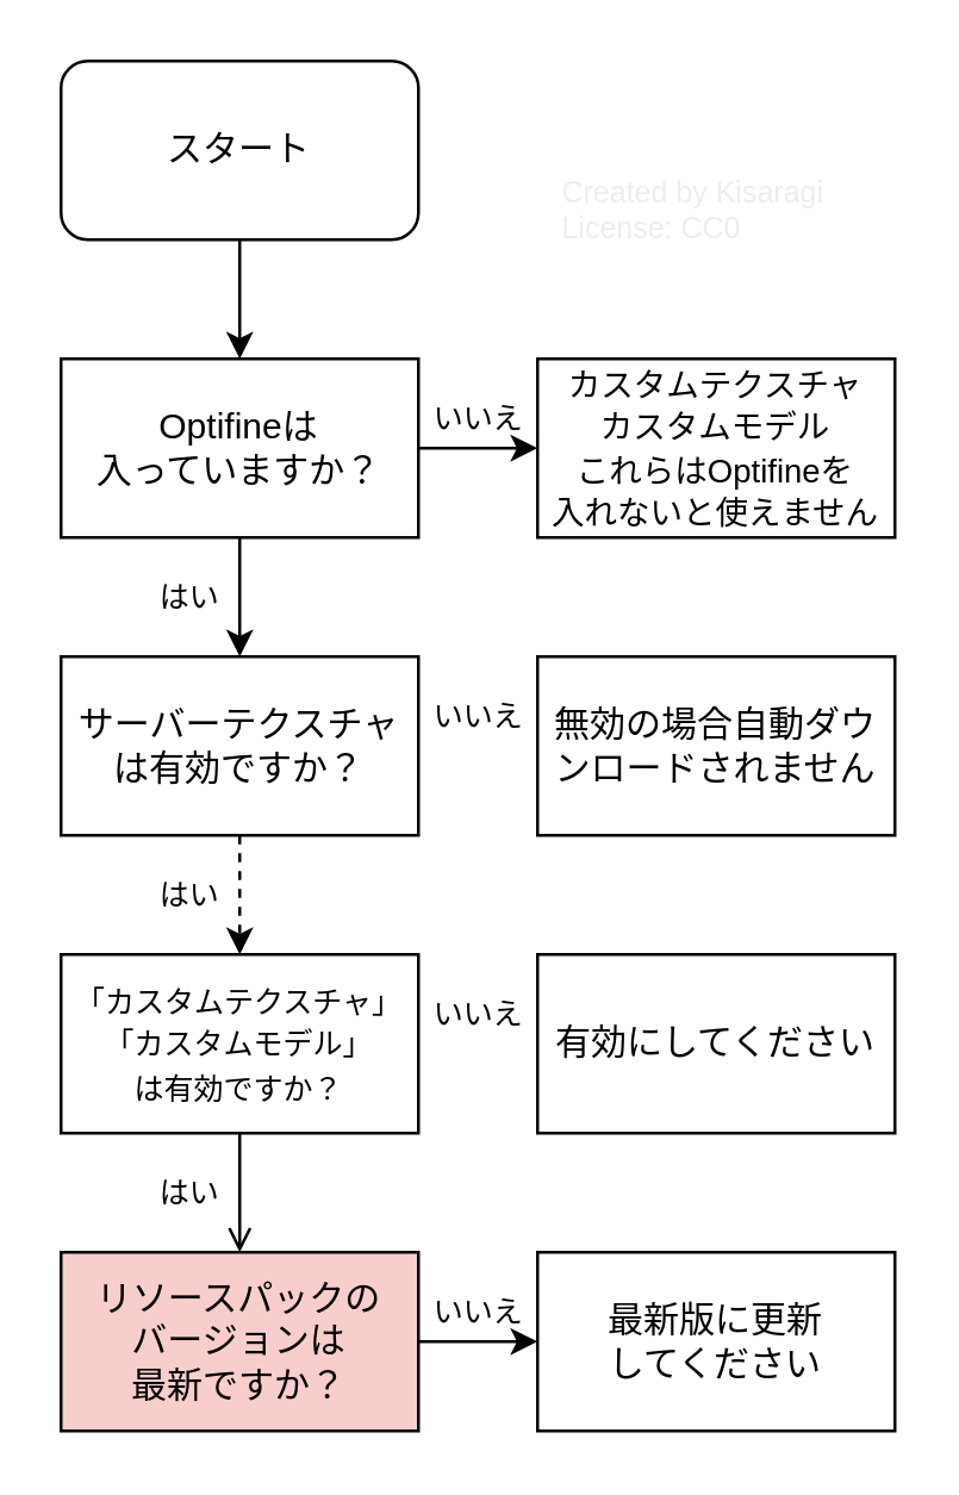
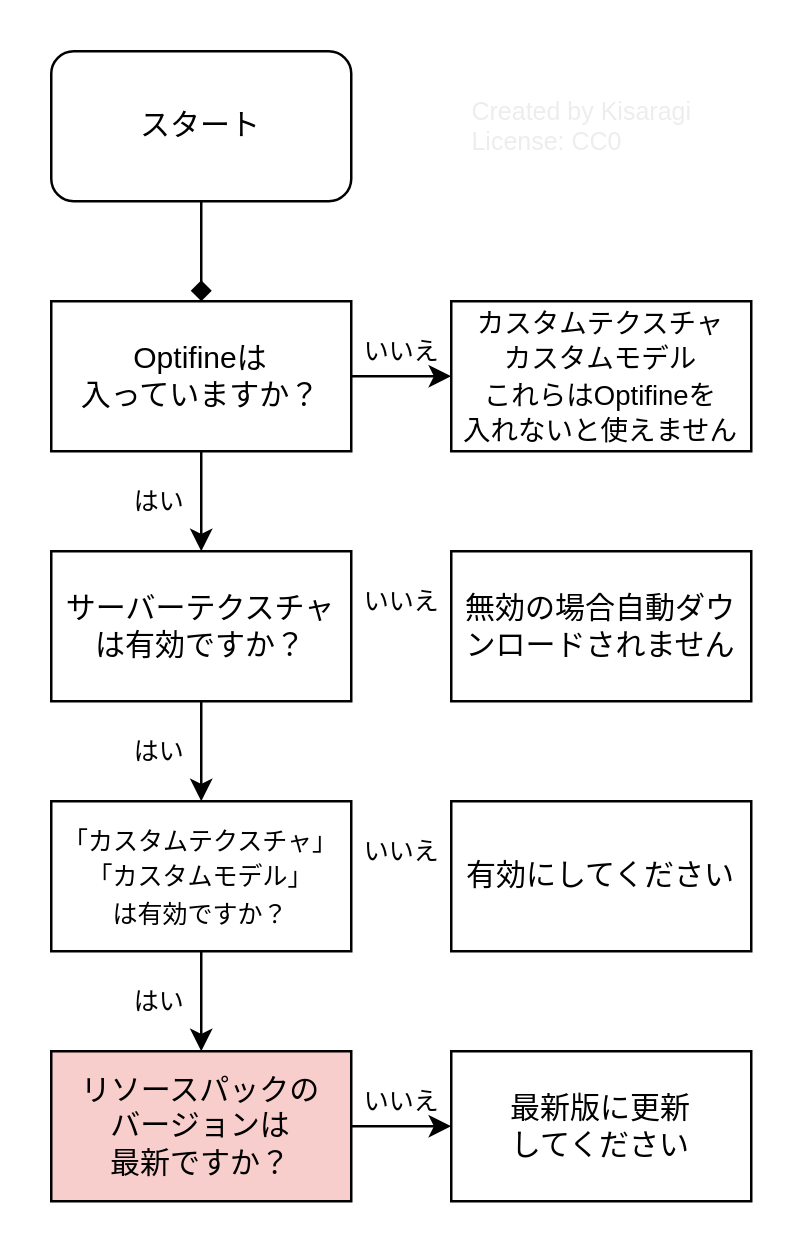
  <mxCell id="0" />
  <mxCell id="1" parent="0" />
- <mxCell id="2" value="" style="edgeStyle=orthogonalEdgeStyle;rounded=0;orthogonalLoop=1;jettySize=auto;html=1;" edge="1" parent="1" source="3" target="6"><mxGeometry relative="1" as="geometry" /></mxCell>
+ <mxCell id="2" value="" style="edgeStyle=orthogonalEdgeStyle;rounded=0;orthogonalLoop=1;jettySize=auto;html=1;endArrow=diamond;" edge="1" parent="1" source="3" target="6"><mxGeometry relative="1" as="geometry" /></mxCell>
  <mxCell id="3" value="スタート" style="whiteSpace=wrap;html=1;rounded=1;" vertex="1" parent="1"><mxGeometry x="20" y="20" width="120" height="60" as="geometry" /></mxCell>
  <mxCell id="4" value="" style="edgeStyle=orthogonalEdgeStyle;rounded=0;orthogonalLoop=1;jettySize=auto;html=1;" edge="1" parent="1" source="6" target="7"><mxGeometry relative="1" as="geometry" /></mxCell>
  <mxCell id="5" value="" style="edgeStyle=orthogonalEdgeStyle;rounded=0;orthogonalLoop=1;jettySize=auto;html=1;fontSize=11;" edge="1" parent="1" source="6" target="9"><mxGeometry relative="1" as="geometry" /></mxCell>
  <mxCell id="6" value="Optifineは&lt;br&gt;入っていますか？" style="rounded=0;whiteSpace=wrap;html=1;" vertex="1" parent="1"><mxGeometry x="20" y="120" width="120" height="60" as="geometry" /></mxCell>
  <mxCell id="7" value="&lt;font style=&quot;font-size: 11px;&quot;&gt;カスタムテクスチャ&lt;br&gt;カスタムモデル&lt;br&gt;これらはOptifineを&lt;br&gt;入れないと使えません&lt;br&gt;&lt;/font&gt;" style="rounded=0;whiteSpace=wrap;html=1;" vertex="1" parent="1"><mxGeometry x="180" y="120" width="120" height="60" as="geometry" /></mxCell>
- <mxCell id="8" value="" style="edgeStyle=orthogonalEdgeStyle;rounded=0;orthogonalLoop=1;jettySize=auto;html=1;fontSize=10;dashed=1;" edge="1" parent="1" source="9" target="12"><mxGeometry relative="1" as="geometry" /></mxCell>
+ <mxCell id="8" value="" style="edgeStyle=orthogonalEdgeStyle;rounded=0;orthogonalLoop=1;jettySize=auto;html=1;fontSize=10;" edge="1" parent="1" source="9" target="12"><mxGeometry relative="1" as="geometry" /></mxCell>
  <mxCell id="9" value="サーバーテクスチャは有効ですか？" style="rounded=0;whiteSpace=wrap;html=1;" vertex="1" parent="1"><mxGeometry x="20" y="220" width="120" height="60" as="geometry" /></mxCell>
  <mxCell id="10" value="無効の場合自動ダウンロードされません" style="rounded=0;whiteSpace=wrap;html=1;" vertex="1" parent="1"><mxGeometry x="180" y="220" width="120" height="60" as="geometry" /></mxCell>
- <mxCell id="11" value="" style="edgeStyle=orthogonalEdgeStyle;rounded=0;orthogonalLoop=1;jettySize=auto;html=1;fontSize=10;endArrow=open;" edge="1" parent="1" source="12" target="20"><mxGeometry relative="1" as="geometry" /></mxCell>
+ <mxCell id="11" value="" style="edgeStyle=orthogonalEdgeStyle;rounded=0;orthogonalLoop=1;jettySize=auto;html=1;fontSize=10;" edge="1" parent="1" source="12" target="20"><mxGeometry relative="1" as="geometry" /></mxCell>
  <mxCell id="12" value="&lt;font style=&quot;font-size: 10px;&quot;&gt;「カスタムテクスチャ」&lt;br&gt;&lt;/font&gt;&lt;div&gt;&lt;font style=&quot;font-size: 10px;&quot;&gt;「カスタムモデル」&lt;/font&gt;&lt;/div&gt;&lt;div&gt;&lt;font style=&quot;font-size: 10px;&quot;&gt;は有効ですか？&lt;br&gt;&lt;/font&gt;&lt;/div&gt;" style="rounded=0;whiteSpace=wrap;html=1;" vertex="1" parent="1"><mxGeometry x="20" y="320" width="120" height="60" as="geometry" /></mxCell>
  <mxCell id="13" value="有効にしてください" style="rounded=0;whiteSpace=wrap;html=1;" vertex="1" parent="1"><mxGeometry x="180" y="320" width="120" height="60" as="geometry" /></mxCell>
  <mxCell id="14" value="いいえ" style="text;html=1;align=center;verticalAlign=middle;resizable=0;points=[];autosize=1;strokeColor=none;fillColor=none;fontSize=10;" vertex="1" parent="1"><mxGeometry x="135" y="130" width="50" height="20" as="geometry" /></mxCell>
  <mxCell id="15" value="いいえ" style="text;html=1;align=center;verticalAlign=middle;resizable=0;points=[];autosize=1;strokeColor=none;fillColor=none;fontSize=10;" vertex="1" parent="1"><mxGeometry x="135" y="230" width="50" height="20" as="geometry" /></mxCell>
  <mxCell id="16" value="いいえ" style="text;html=1;align=center;verticalAlign=middle;resizable=0;points=[];autosize=1;strokeColor=none;fillColor=none;fontSize=10;" vertex="1" parent="1"><mxGeometry x="135" y="330" width="50" height="20" as="geometry" /></mxCell>
  <mxCell id="17" value="はい" style="text;html=1;align=center;verticalAlign=middle;resizable=0;points=[];autosize=1;strokeColor=none;fillColor=none;fontSize=10;" vertex="1" parent="1"><mxGeometry x="45" y="190" width="35" height="20" as="geometry" /></mxCell>
  <mxCell id="18" value="はい" style="text;html=1;align=center;verticalAlign=middle;resizable=0;points=[];autosize=1;strokeColor=none;fillColor=none;fontSize=10;" vertex="1" parent="1"><mxGeometry x="45" y="290" width="35" height="20" as="geometry" /></mxCell>
  <mxCell id="19" value="" style="edgeStyle=orthogonalEdgeStyle;rounded=0;orthogonalLoop=1;jettySize=auto;html=1;fontSize=10;" edge="1" parent="1" source="20" target="21"><mxGeometry relative="1" as="geometry" /></mxCell>
  <mxCell id="20" value="&lt;div&gt;リソースパックの&lt;/div&gt;&lt;div&gt;バージョンは&lt;/div&gt;&lt;div&gt;最新ですか？&lt;br&gt;&lt;/div&gt;" style="rounded=0;whiteSpace=wrap;html=1;fillColor=#f8cecc;" vertex="1" parent="1"><mxGeometry x="20" y="420" width="120" height="60" as="geometry" /></mxCell>
  <mxCell id="21" value="最新版に更新&lt;br&gt;してください" style="rounded=0;whiteSpace=wrap;html=1;" vertex="1" parent="1"><mxGeometry x="180" y="420" width="120" height="60" as="geometry" /></mxCell>
  <mxCell id="22" value="はい" style="text;html=1;align=center;verticalAlign=middle;resizable=0;points=[];autosize=1;strokeColor=none;fillColor=none;fontSize=10;" vertex="1" parent="1"><mxGeometry x="45" y="390" width="35" height="20" as="geometry" /></mxCell>
  <mxCell id="23" value="いいえ" style="text;html=1;align=center;verticalAlign=middle;resizable=0;points=[];autosize=1;strokeColor=none;fillColor=none;fontSize=10;" vertex="1" parent="1"><mxGeometry x="135" y="430" width="50" height="20" as="geometry" /></mxCell>
- <mxCell id="24" value="&lt;font color=&quot;#EDEDED&quot;&gt;Created by Kisaragi&lt;br&gt;&lt;/font&gt;&lt;div align=&quot;left&quot;&gt;&lt;font color=&quot;#EDEDED&quot;&gt;License: CC0&lt;br&gt;&lt;/font&gt;&lt;/div&gt;" style="text;html=1;strokeColor=none;fillColor=none;align=center;verticalAlign=middle;whiteSpace=wrap;rounded=0;fontSize=10;" vertex="1" parent="1"><mxGeometry x="180" y="55" width="105" height="30" as="geometry" /></mxCell>
+ <mxCell id="24" value="&lt;font color=&quot;#EDEDED&quot;&gt;Created by Kisaragi&lt;br&gt;&lt;/font&gt;&lt;div align=&quot;left&quot;&gt;&lt;font color=&quot;#EDEDED&quot;&gt;License: CC0&lt;br&gt;&lt;/font&gt;&lt;/div&gt;" style="text;html=1;strokeColor=none;fillColor=none;align=center;verticalAlign=middle;whiteSpace=wrap;rounded=0;fontSize=10;" vertex="1" parent="1"><mxGeometry x="180" y="35" width="105" height="30" as="geometry" /></mxCell>
